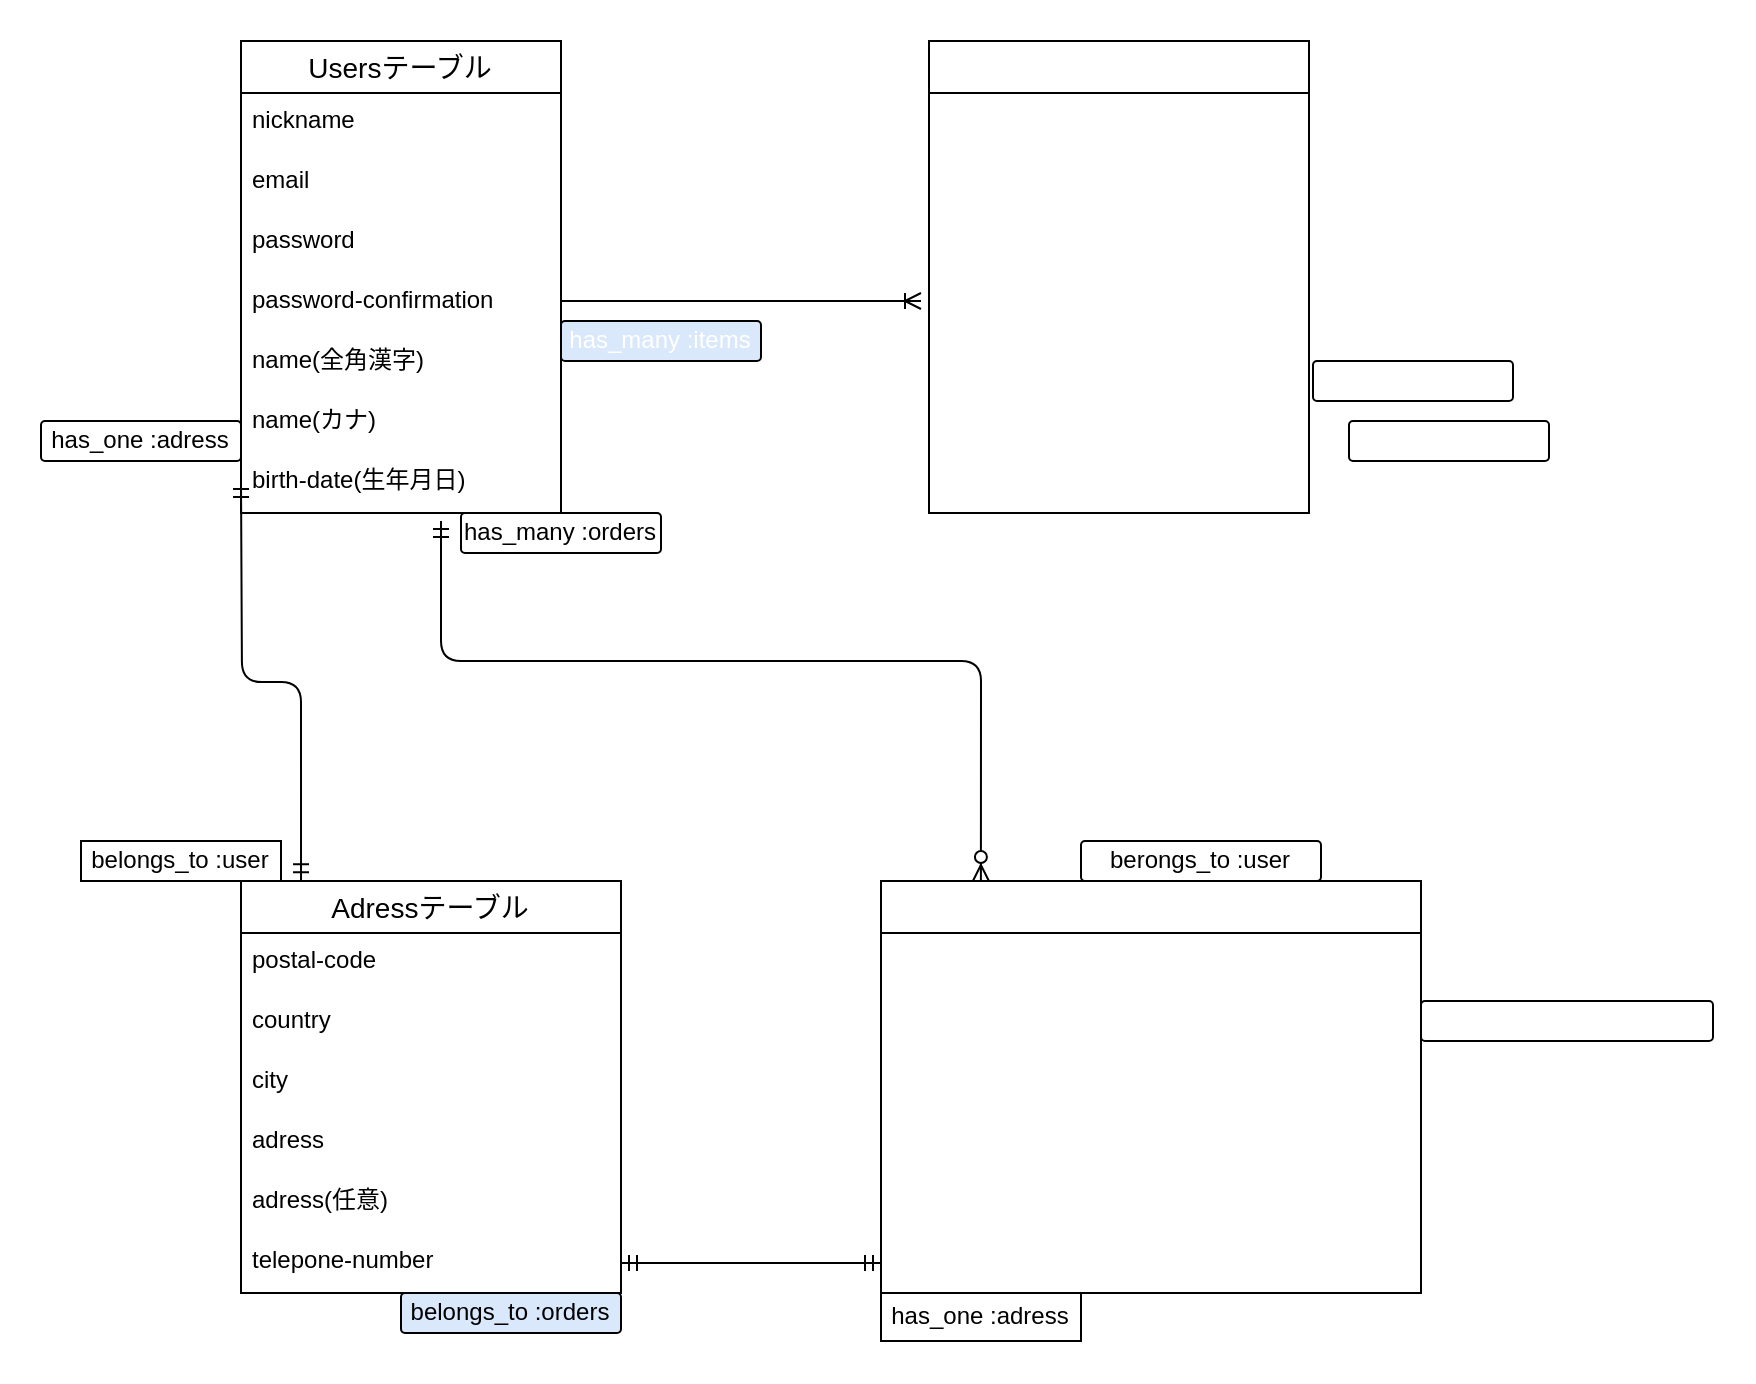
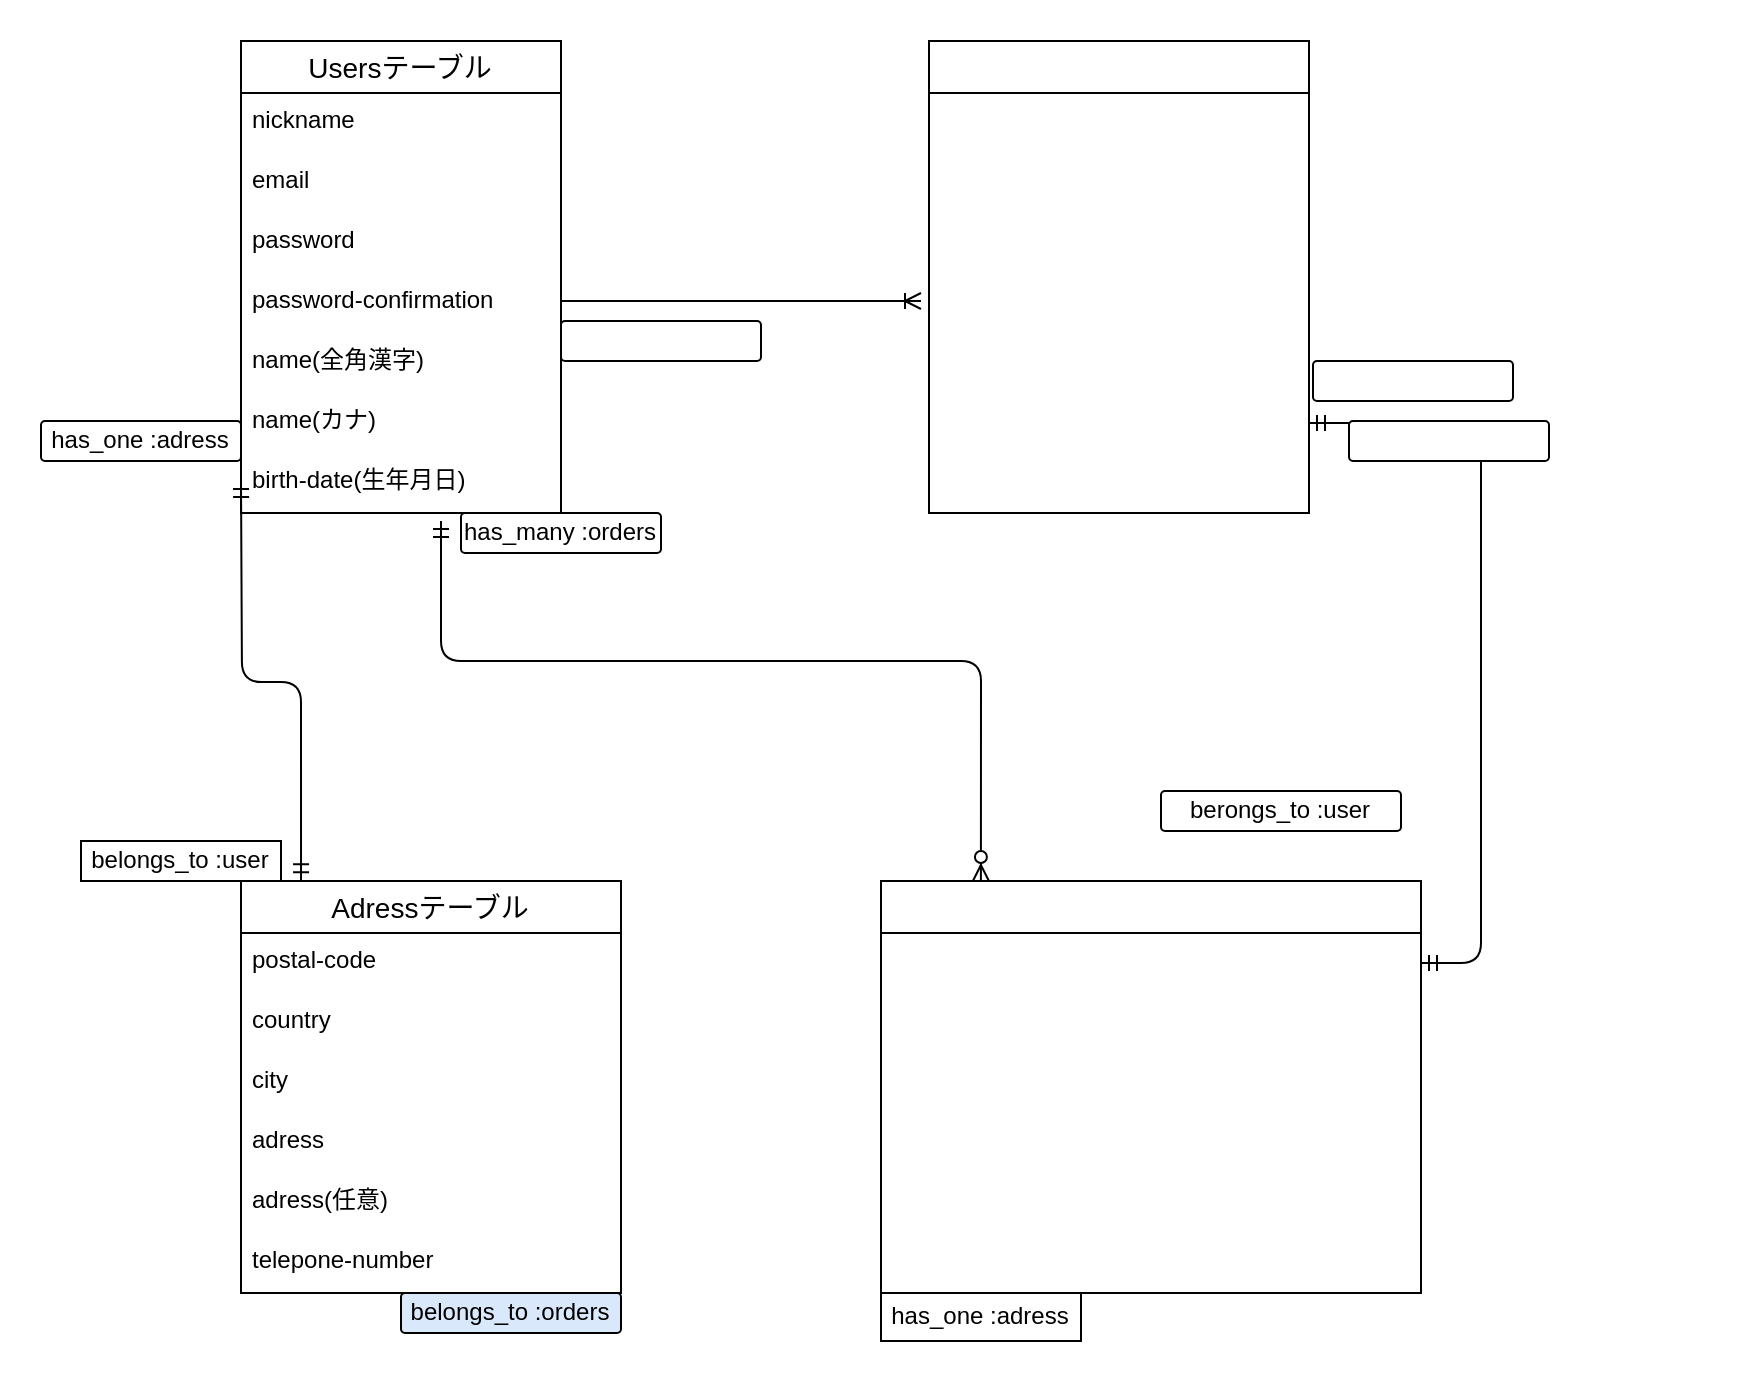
  <mxCell id="0" />
  <mxCell id="1" parent="0" />
  <mxCell id="2" value="Usersテーブル" style="swimlane;fontStyle=0;childLayout=stackLayout;horizontal=1;startSize=26;horizontalStack=0;resizeParent=1;resizeParentMax=0;resizeLast=0;collapsible=1;marginBottom=0;align=center;fontSize=14;" parent="1" vertex="1"><mxGeometry x="120" y="20" width="160" height="236" as="geometry" /></mxCell>
  <mxCell id="3" value="nickname  " style="text;strokeColor=none;fillColor=none;spacingLeft=4;spacingRight=4;overflow=hidden;rotatable=0;points=[[0,0.5],[1,0.5]];portConstraint=eastwest;fontSize=12;" parent="2" vertex="1"><mxGeometry y="26" width="160" height="30" as="geometry" /></mxCell>
  <mxCell id="4" value="email" style="text;strokeColor=none;fillColor=none;spacingLeft=4;spacingRight=4;overflow=hidden;rotatable=0;points=[[0,0.5],[1,0.5]];portConstraint=eastwest;fontSize=12;" parent="2" vertex="1"><mxGeometry y="56" width="160" height="30" as="geometry" /></mxCell>
  <mxCell id="5" value="password" style="text;strokeColor=none;fillColor=none;spacingLeft=4;spacingRight=4;overflow=hidden;rotatable=0;points=[[0,0.5],[1,0.5]];portConstraint=eastwest;fontSize=12;" parent="2" vertex="1"><mxGeometry y="86" width="160" height="30" as="geometry" /></mxCell>
  <mxCell id="6" value="password-confirmation" style="text;spacingLeft=4;spacingRight=4;overflow=hidden;rotatable=0;points=[[0,0.5],[1,0.5]];portConstraint=eastwest;fontSize=12;" parent="2" vertex="1"><mxGeometry y="116" width="160" height="30" as="geometry" /></mxCell>
  <mxCell id="7" value="name(全角漢字)" style="text;strokeColor=none;fillColor=none;spacingLeft=4;spacingRight=4;overflow=hidden;rotatable=0;points=[[0,0.5],[1,0.5]];portConstraint=eastwest;fontSize=12;" parent="2" vertex="1"><mxGeometry y="146" width="160" height="30" as="geometry" /></mxCell>
  <mxCell id="8" value="name(カナ)" style="text;strokeColor=none;fillColor=none;spacingLeft=4;spacingRight=4;overflow=hidden;rotatable=0;points=[[0,0.5],[1,0.5]];portConstraint=eastwest;fontSize=12;" parent="2" vertex="1"><mxGeometry y="176" width="160" height="30" as="geometry" /></mxCell>
  <mxCell id="9" value="birth-date(生年月日)" style="text;strokeColor=none;fillColor=none;spacingLeft=4;spacingRight=4;overflow=hidden;rotatable=0;points=[[0,0.5],[1,0.5]];portConstraint=eastwest;fontSize=12;" parent="2" vertex="1"><mxGeometry y="206" width="160" height="30" as="geometry" /></mxCell>
  <mxCell id="10" value="Itemsテーブル" style="swimlane;fontStyle=0;childLayout=stackLayout;horizontal=1;startSize=26;horizontalStack=0;resizeParent=1;resizeParentMax=0;resizeLast=0;collapsible=1;marginBottom=0;align=center;fontSize=14;fontColor=#FFFFFF;" parent="1" vertex="1"><mxGeometry x="464" y="20" width="190" height="236" as="geometry" /></mxCell>
  <mxCell id="11" value="user_id" style="text;strokeColor=none;fillColor=none;spacingLeft=4;spacingRight=4;overflow=hidden;rotatable=0;points=[[0,0.5],[1,0.5]];portConstraint=eastwest;fontSize=12;fontColor=#FFFFFF;" parent="10" vertex="1"><mxGeometry y="26" width="190" height="30" as="geometry" /></mxCell>
  <mxCell id="12" value="image" style="text;strokeColor=none;fillColor=none;spacingLeft=4;spacingRight=4;overflow=hidden;rotatable=0;points=[[0,0.5],[1,0.5]];portConstraint=eastwest;fontSize=12;fontColor=#FFFFFF;" parent="10" vertex="1"><mxGeometry y="56" width="190" height="30" as="geometry" /></mxCell>
  <mxCell id="13" value="item-name" style="text;strokeColor=none;fillColor=none;spacingLeft=4;spacingRight=4;overflow=hidden;rotatable=0;points=[[0,0.5],[1,0.5]];portConstraint=eastwest;fontSize=12;fontColor=#FFFFFF;" parent="10" vertex="1"><mxGeometry y="86" width="190" height="30" as="geometry" /></mxCell>
  <mxCell id="14" value="item-derivery" style="text;strokeColor=none;fillColor=none;spacingLeft=4;spacingRight=4;overflow=hidden;rotatable=0;points=[[0,0.5],[1,0.5]];portConstraint=eastwest;fontSize=12;fontColor=#FFFFFF;" parent="10" vertex="1"><mxGeometry y="116" width="190" height="30" as="geometry" /></mxCell>
  <mxCell id="15" value="item-price" style="text;strokeColor=none;fillColor=none;spacingLeft=4;spacingRight=4;overflow=hidden;rotatable=0;points=[[0,0.5],[1,0.5]];portConstraint=eastwest;fontSize=12;fontColor=#FFFFFF;" parent="10" vertex="1"><mxGeometry y="146" width="190" height="30" as="geometry" /></mxCell>
  <mxCell id="16" value="item-content(商品説明)" style="text;strokeColor=none;fillColor=none;spacingLeft=4;spacingRight=4;overflow=hidden;rotatable=0;points=[[0,0.5],[1,0.5]];portConstraint=eastwest;fontSize=12;fontColor=#FFFFFF;" parent="10" vertex="1"><mxGeometry y="176" width="190" height="30" as="geometry" /></mxCell>
  <mxCell id="17" value="item-details" style="text;strokeColor=none;fillColor=none;spacingLeft=4;spacingRight=4;overflow=hidden;rotatable=0;points=[[0,0.5],[1,0.5]];portConstraint=eastwest;fontSize=12;fontColor=#FFFFFF;" vertex="1" parent="10"><mxGeometry y="206" width="190" height="30" as="geometry" /></mxCell>
  <mxCell id="18" value="" style="edgeStyle=entityRelationEdgeStyle;fontSize=12;html=1;endArrow=ERoneToMany;fontColor=#FFFFFF;" parent="1" edge="1"><mxGeometry width="100" height="100" relative="1" as="geometry"><mxPoint x="280" y="150" as="sourcePoint" /><mxPoint x="460" y="150" as="targetPoint" /></mxGeometry></mxCell>
  <mxCell id="19" value="Odersテーブル" style="swimlane;fontStyle=0;childLayout=stackLayout;horizontal=1;startSize=26;horizontalStack=0;resizeParent=1;resizeParentMax=0;resizeLast=0;collapsible=1;marginBottom=0;align=center;fontSize=14;fontColor=#FFFFFF;" parent="1" vertex="1"><mxGeometry x="440" y="440" width="270" height="206" as="geometry" /></mxCell>
  <mxCell id="20" value="credit-card-info" style="text;strokeColor=none;fillColor=none;spacingLeft=4;spacingRight=4;overflow=hidden;rotatable=0;points=[[0,0.5],[1,0.5]];portConstraint=eastwest;fontSize=12;fontColor=#FFFFFF;" parent="19" vertex="1"><mxGeometry y="26" width="270" height="30" as="geometry" /></mxCell>
  <mxCell id="21" value="image" style="text;strokeColor=none;fillColor=none;spacingLeft=4;spacingRight=4;overflow=hidden;rotatable=0;points=[[0,0.5],[1,0.5]];portConstraint=eastwest;fontSize=12;fontColor=#FFFFFF;" vertex="1" parent="19"><mxGeometry y="56" width="270" height="30" as="geometry" /></mxCell>
  <mxCell id="22" value="user_id" style="text;strokeColor=none;fillColor=none;spacingLeft=4;spacingRight=4;overflow=hidden;rotatable=0;points=[[0,0.5],[1,0.5]];portConstraint=eastwest;fontSize=12;fontColor=#FFFFFF;" vertex="1" parent="19"><mxGeometry y="86" width="270" height="30" as="geometry" /></mxCell>
  <mxCell id="23" value="product-delivery" style="text;strokeColor=none;fillColor=none;spacingLeft=4;spacingRight=4;overflow=hidden;rotatable=0;points=[[0,0.5],[1,0.5]];portConstraint=eastwest;fontSize=12;fontColor=#FFFFFF;" vertex="1" parent="19"><mxGeometry y="116" width="270" height="30" as="geometry" /></mxCell>
  <mxCell id="24" value="product-price" style="text;strokeColor=none;fillColor=none;spacingLeft=4;spacingRight=4;overflow=hidden;rotatable=0;points=[[0,0.5],[1,0.5]];portConstraint=eastwest;fontSize=12;fontColor=#FFFFFF;" vertex="1" parent="19"><mxGeometry y="146" width="270" height="30" as="geometry" /></mxCell>
  <mxCell id="25" value="shipping-date" style="text;strokeColor=none;fillColor=none;spacingLeft=4;spacingRight=4;overflow=hidden;rotatable=0;points=[[0,0.5],[1,0.5]];portConstraint=eastwest;fontSize=12;fontColor=#FFFFFF;" vertex="1" parent="19"><mxGeometry y="176" width="270" height="30" as="geometry" /></mxCell>
- <mxCell id="27" value="berongs_to :items" style="rounded=1;arcSize=10;whiteSpace=wrap;html=1;align=center;fontColor=#FFFFFF;" parent="1" vertex="1"><mxGeometry x="710" y="500" width="146" height="20" as="geometry" /></mxCell>
+ <mxCell id="26" value="" style="edgeStyle=entityRelationEdgeStyle;fontSize=12;html=1;endArrow=ERmandOne;startArrow=ERmandOne;fontColor=#FFFFFF;exitX=1;exitY=0.5;exitDx=0;exitDy=0;" parent="1" source="16" target="20" edge="1"><mxGeometry width="100" height="100" relative="1" as="geometry"><mxPoint x="760" y="470" as="sourcePoint" /><mxPoint x="560" y="270" as="targetPoint" /></mxGeometry></mxCell>
  <mxCell id="28" value="has_one :order" style="rounded=1;arcSize=10;whiteSpace=wrap;html=1;align=center;fontColor=#FFFFFF;" parent="1" vertex="1"><mxGeometry x="674" y="210" width="100" height="20" as="geometry" /></mxCell>
  <mxCell id="29" value="belongs_to :user" style="rounded=1;arcSize=10;whiteSpace=wrap;html=1;align=center;fontColor=#FFFFFF;" parent="1" vertex="1"><mxGeometry x="656" y="180" width="100" height="20" as="geometry" /></mxCell>
- <mxCell id="30" value="has_many :items" style="rounded=1;arcSize=10;whiteSpace=wrap;html=1;align=center;fontColor=#FFFFFF;fillColor=#dae8fc;" parent="1" vertex="1"><mxGeometry x="280" y="160" width="100" height="20" as="geometry" /></mxCell>
+ <mxCell id="30" value="has_many :items" style="rounded=1;arcSize=10;whiteSpace=wrap;html=1;align=center;fontColor=#FFFFFF;" parent="1" vertex="1"><mxGeometry x="280" y="160" width="100" height="20" as="geometry" /></mxCell>
  <mxCell id="31" value="Adressテーブル" style="swimlane;fontStyle=0;childLayout=stackLayout;horizontal=1;startSize=26;horizontalStack=0;resizeParent=1;resizeParentMax=0;resizeLast=0;collapsible=1;marginBottom=0;align=center;fontSize=14;" vertex="1" parent="1"><mxGeometry x="120" y="440" width="190" height="206" as="geometry" /></mxCell>
  <mxCell id="32" value="postal-code" style="text;strokeColor=none;fillColor=none;spacingLeft=4;spacingRight=4;overflow=hidden;rotatable=0;points=[[0,0.5],[1,0.5]];portConstraint=eastwest;fontSize=12;" vertex="1" parent="31"><mxGeometry y="26" width="190" height="30" as="geometry" /></mxCell>
  <mxCell id="33" value="country" style="text;strokeColor=none;fillColor=none;spacingLeft=4;spacingRight=4;overflow=hidden;rotatable=0;points=[[0,0.5],[1,0.5]];portConstraint=eastwest;fontSize=12;" vertex="1" parent="31"><mxGeometry y="56" width="190" height="30" as="geometry" /></mxCell>
  <mxCell id="34" value="city" style="text;strokeColor=none;fillColor=none;spacingLeft=4;spacingRight=4;overflow=hidden;rotatable=0;points=[[0,0.5],[1,0.5]];portConstraint=eastwest;fontSize=12;" vertex="1" parent="31"><mxGeometry y="86" width="190" height="30" as="geometry" /></mxCell>
  <mxCell id="35" value="adress" style="text;strokeColor=none;fillColor=none;spacingLeft=4;spacingRight=4;overflow=hidden;rotatable=0;points=[[0,0.5],[1,0.5]];portConstraint=eastwest;fontSize=12;" vertex="1" parent="31"><mxGeometry y="116" width="190" height="30" as="geometry" /></mxCell>
  <mxCell id="36" value="adress(任意)" style="text;strokeColor=none;fillColor=none;spacingLeft=4;spacingRight=4;overflow=hidden;rotatable=0;points=[[0,0.5],[1,0.5]];portConstraint=eastwest;fontSize=12;" vertex="1" parent="31"><mxGeometry y="146" width="190" height="30" as="geometry" /></mxCell>
  <mxCell id="37" value="telepone-number" style="text;strokeColor=none;fillColor=none;spacingLeft=4;spacingRight=4;overflow=hidden;rotatable=0;points=[[0,0.5],[1,0.5]];portConstraint=eastwest;fontSize=12;" vertex="1" parent="31"><mxGeometry y="176" width="190" height="30" as="geometry" /></mxCell>
  <mxCell id="38" value="has_many :orders" style="rounded=1;arcSize=10;whiteSpace=wrap;html=1;align=center;" vertex="1" parent="1"><mxGeometry x="230" y="256" width="100" height="20" as="geometry" /></mxCell>
- <mxCell id="39" value="" style="edgeStyle=entityRelationEdgeStyle;fontSize=12;html=1;endArrow=ERmandOne;startArrow=ERmandOne;entryX=0;entryY=0.5;entryDx=0;entryDy=0;exitX=1;exitY=0.5;exitDx=0;exitDy=0;" edge="1" parent="1" source="37" target="25"><mxGeometry width="100" height="100" relative="1" as="geometry"><mxPoint x="320" y="511" as="sourcePoint" /><mxPoint x="440" y="510" as="targetPoint" /></mxGeometry></mxCell>
- <mxCell id="40" value="berongs_to :user" style="rounded=1;arcSize=10;whiteSpace=wrap;html=1;align=center;" vertex="1" parent="1"><mxGeometry x="540" y="420" width="120" height="20" as="geometry" /></mxCell>
+ <mxCell id="40" value="berongs_to :user" style="rounded=1;arcSize=10;whiteSpace=wrap;html=1;align=center;" vertex="1" parent="1"><mxGeometry x="580" y="395" width="120" height="20" as="geometry" /></mxCell>
  <mxCell id="41" value="has_one :adress" style="whiteSpace=wrap;html=1;align=center;" vertex="1" parent="1"><mxGeometry x="440" y="646" width="100" height="24" as="geometry" /></mxCell>
  <mxCell id="42" value="belongs_to :orders" style="rounded=1;arcSize=10;whiteSpace=wrap;html=1;align=center;fillColor=#dae8fc;" vertex="1" parent="1"><mxGeometry x="200" y="646" width="110" height="20" as="geometry" /></mxCell>
  <mxCell id="43" value="" style="edgeStyle=orthogonalEdgeStyle;fontSize=12;html=1;endArrow=ERmandOne;startArrow=ERmandOne;exitX=0.158;exitY=-0.002;exitDx=0;exitDy=0;exitPerimeter=0;" edge="1" parent="1" source="31"><mxGeometry width="100" height="100" relative="1" as="geometry"><mxPoint x="20" y="340" as="sourcePoint" /><mxPoint x="120" y="240" as="targetPoint" /></mxGeometry></mxCell>
  <mxCell id="44" value="has_one :adress" style="rounded=1;arcSize=10;whiteSpace=wrap;html=1;align=center;" vertex="1" parent="1"><mxGeometry x="20" y="210" width="100" height="20" as="geometry" /></mxCell>
  <mxCell id="45" value="belongs_to :user" style="whiteSpace=wrap;html=1;align=center;" vertex="1" parent="1"><mxGeometry x="40" y="420" width="100" height="20" as="geometry" /></mxCell>
  <mxCell id="46" value="" style="fontSize=12;html=1;endArrow=ERzeroToMany;startArrow=ERmandOne;entryX=0.185;entryY=0;entryDx=0;entryDy=0;entryPerimeter=0;edgeStyle=orthogonalEdgeStyle;" edge="1" parent="1" target="19"><mxGeometry width="100" height="100" relative="1" as="geometry"><mxPoint x="220" y="260" as="sourcePoint" /><mxPoint x="460" y="340" as="targetPoint" /><Array as="points"><mxPoint x="220" y="330" /><mxPoint x="490" y="330" /></Array></mxGeometry></mxCell>
